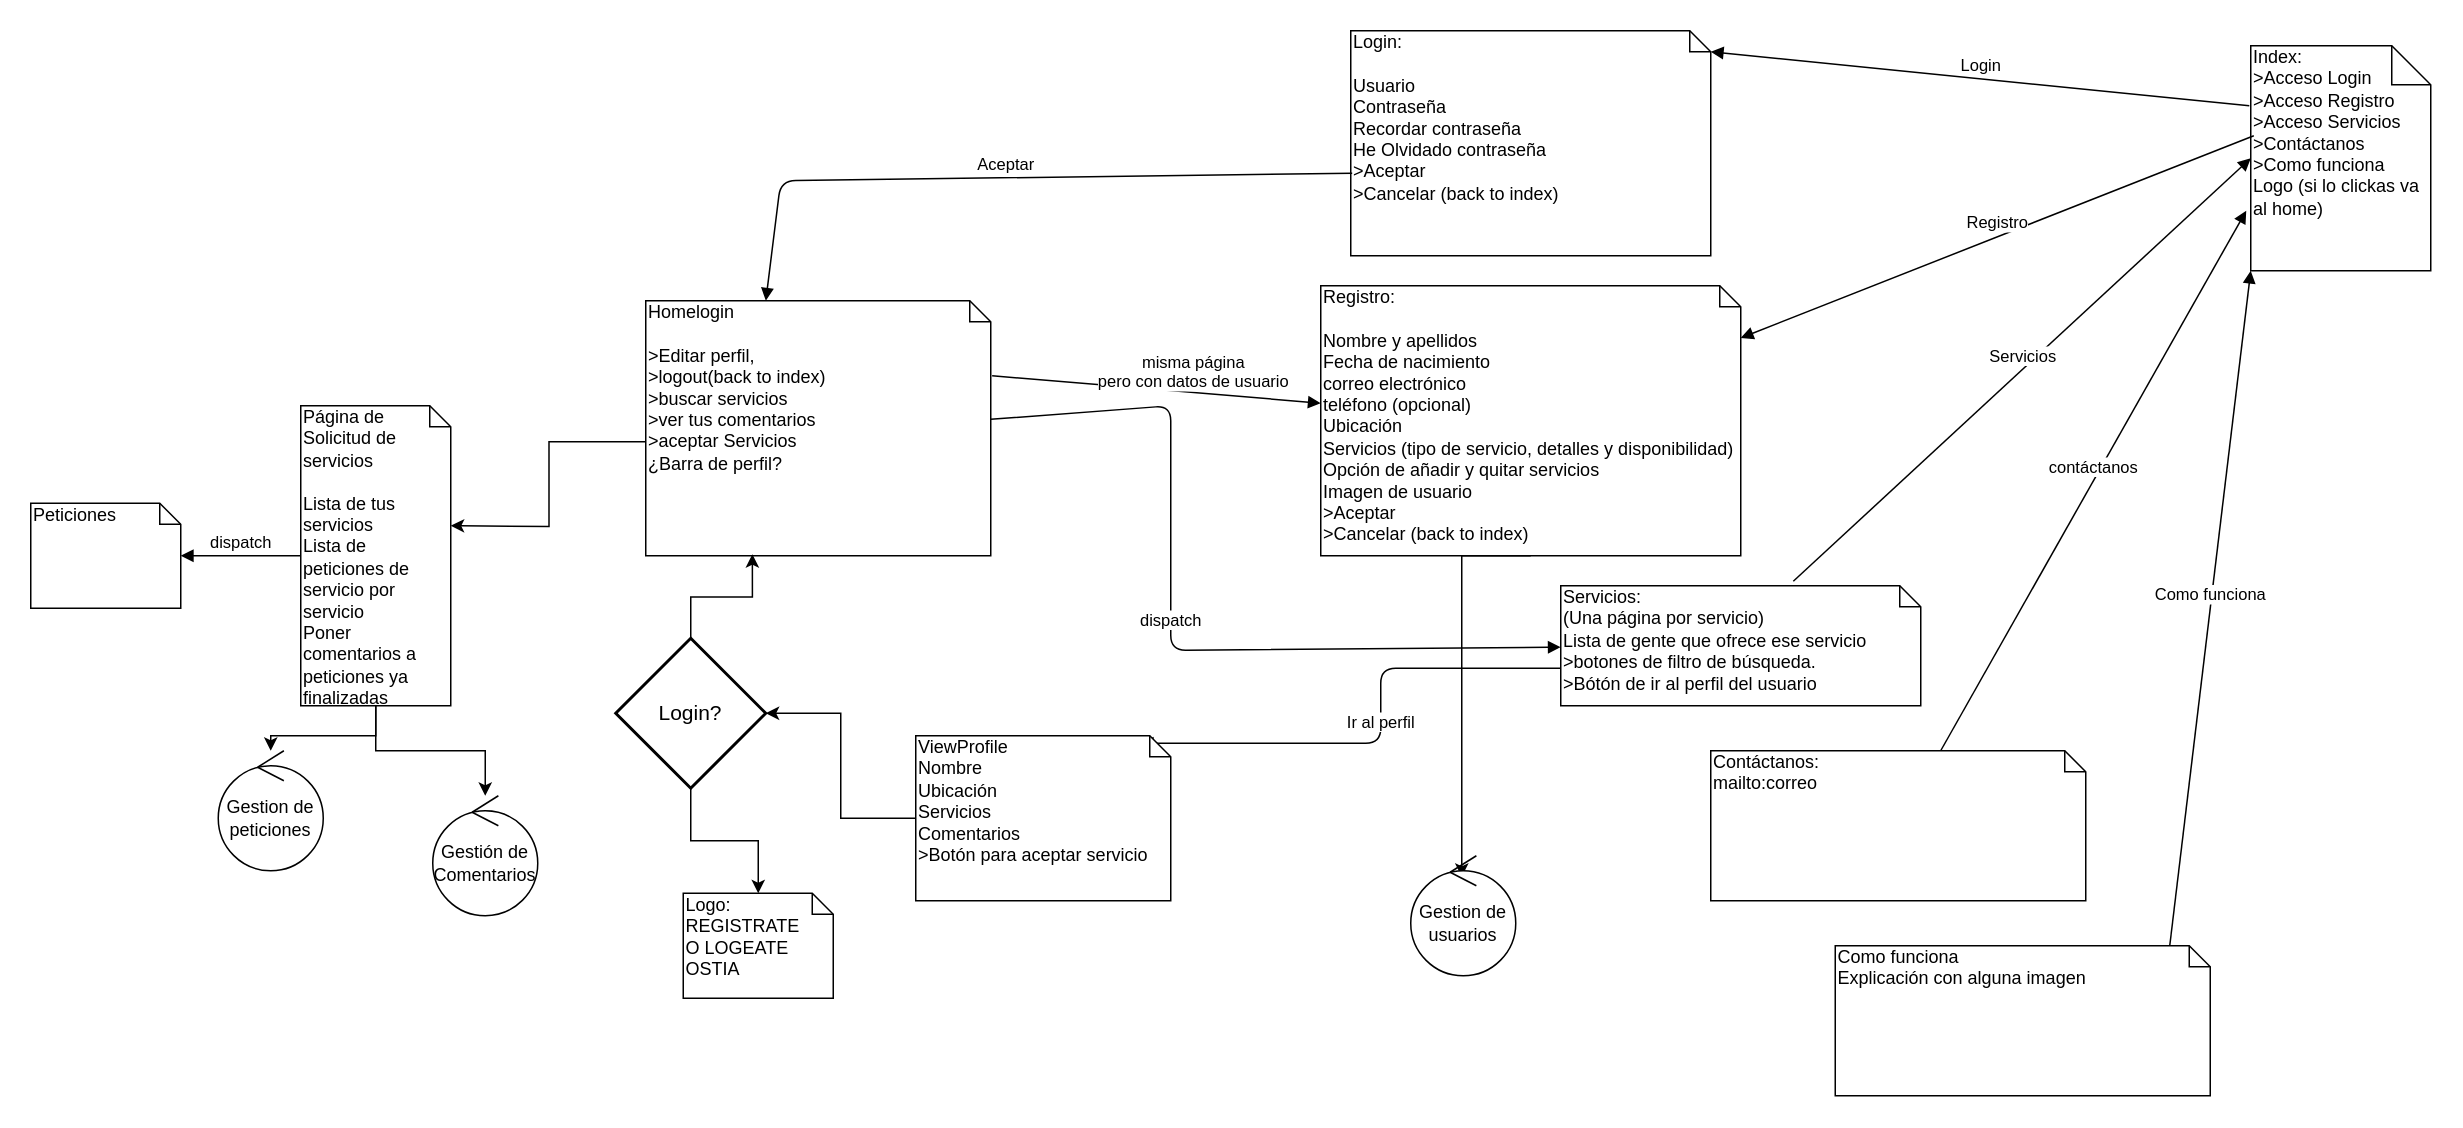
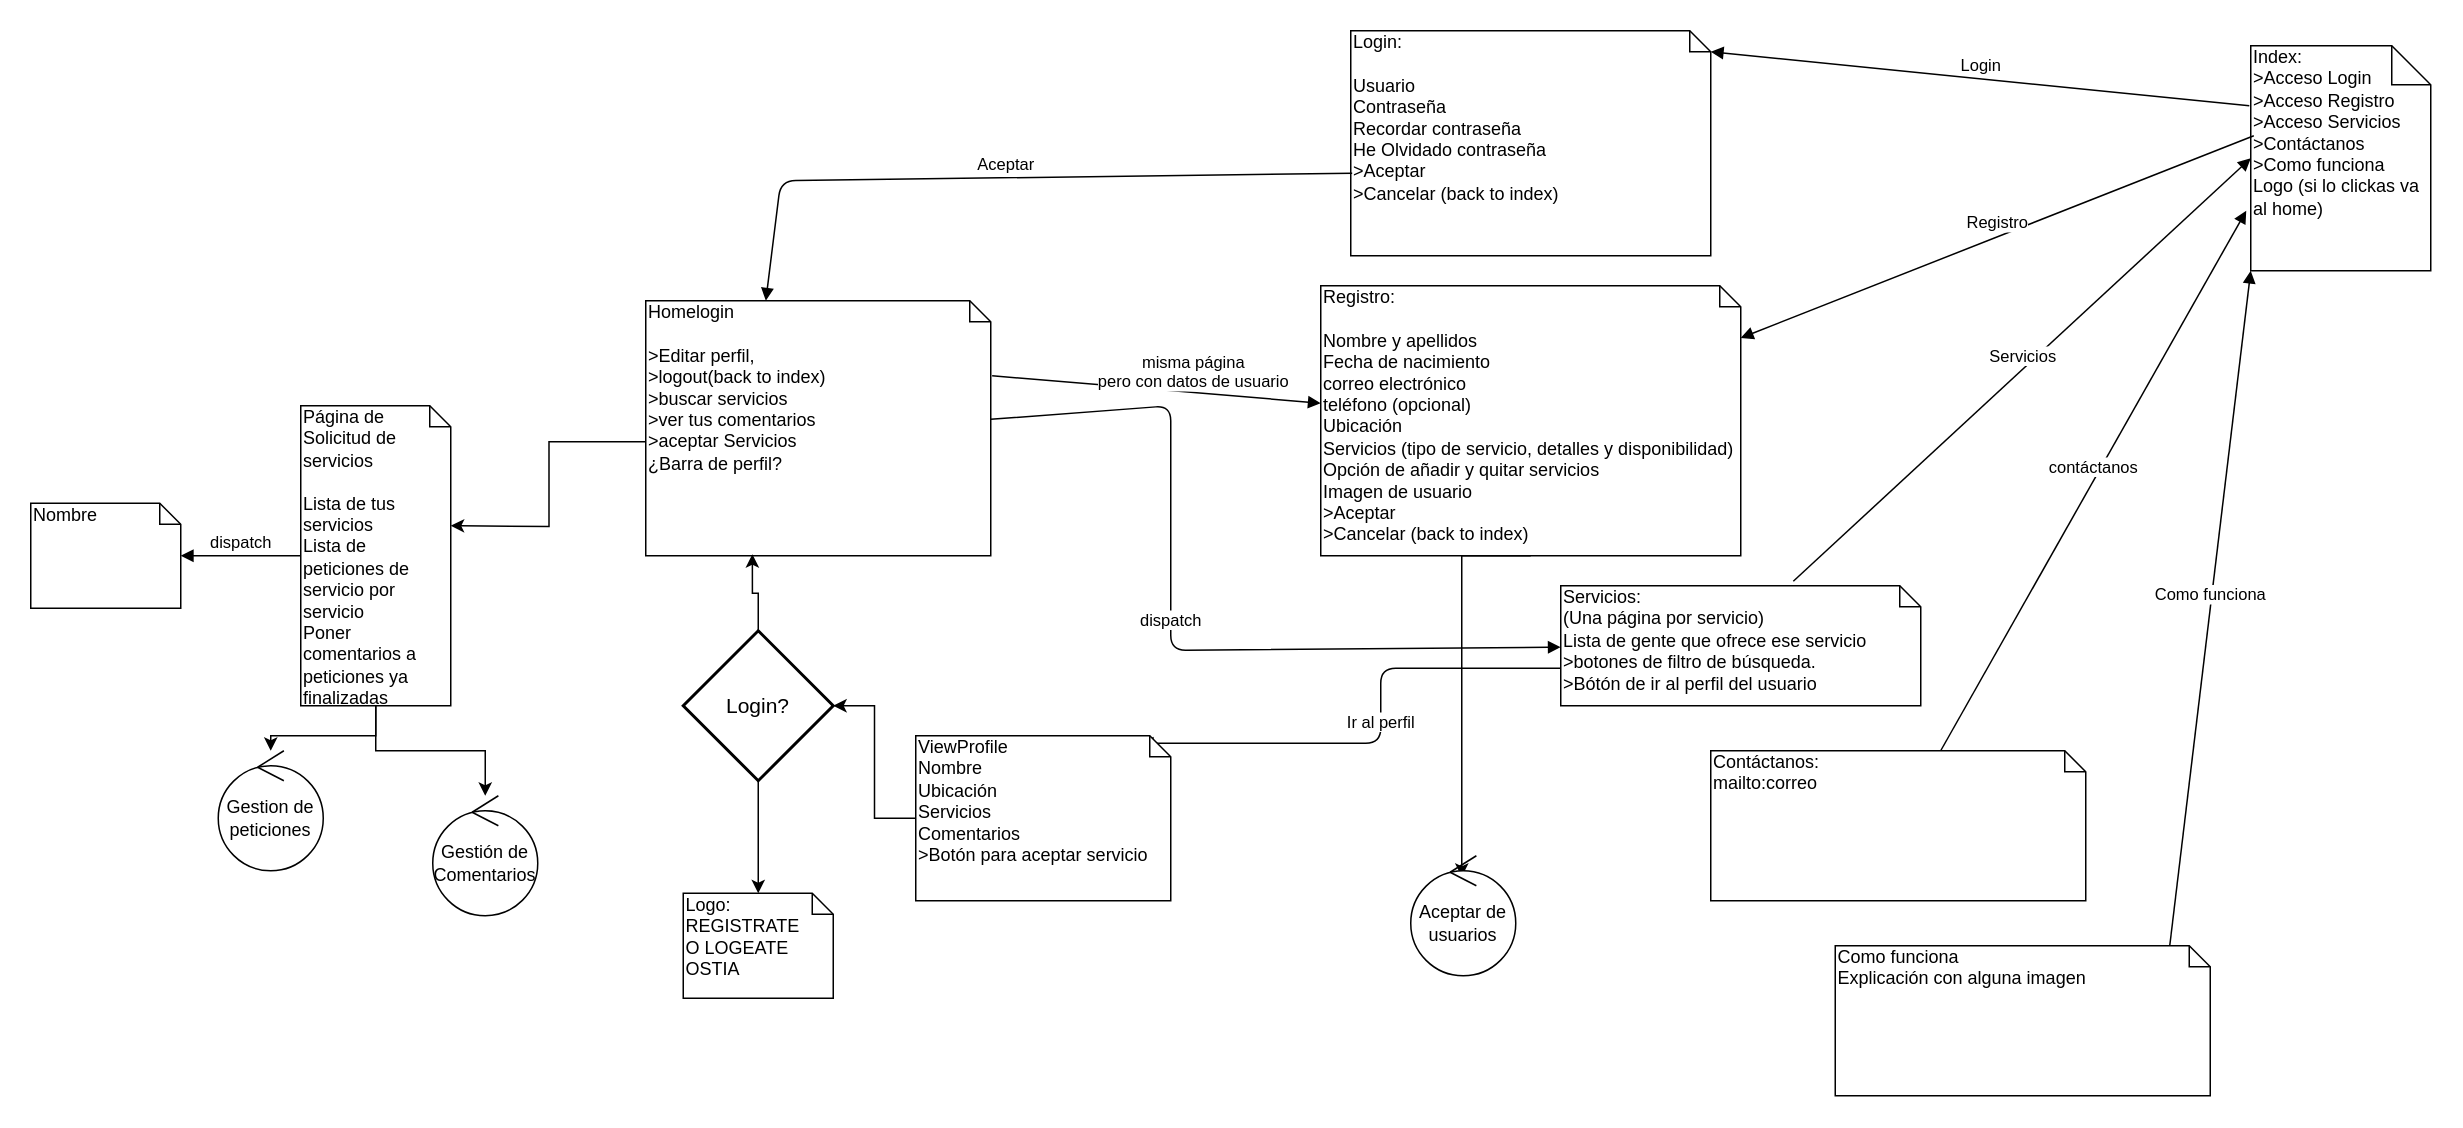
  <mxCell id="0" />
  <mxCell id="1" parent="0" />
  <mxCell id="2" value="Index:&lt;br&gt;&amp;gt;Acceso Login&lt;br&gt;&amp;gt;Acceso Registro&lt;br&gt;&amp;gt;Acceso Servicios&lt;br&gt;&amp;gt;Contáctanos&lt;br&gt;&amp;gt;Como funciona&lt;br&gt;Logo (si lo clickas va al home)" style="shape=note;whiteSpace=wrap;html=1;size=26;verticalAlign=top;align=left;spacingTop=-6;" parent="1" vertex="1"><mxGeometry x="1500" y="30" width="120" height="150" as="geometry" /></mxCell>
  <mxCell id="3" value="Login:&lt;br&gt;&lt;br&gt;Usuario&lt;br&gt;Contraseña&lt;br&gt;Recordar contraseña&lt;br&gt;He Olvidado contraseña&lt;br&gt;&amp;gt;Aceptar&lt;br&gt;&amp;gt;Cancelar (back to index)" style="shape=note;whiteSpace=wrap;html=1;size=14;verticalAlign=top;align=left;spacingTop=-6;" parent="1" vertex="1"><mxGeometry x="900" y="20" width="240" height="150" as="geometry" /></mxCell>
  <mxCell id="4" value="Login" style="html=1;verticalAlign=bottom;endArrow=block;entryX=0;entryY=0;entryDx=240;entryDy=14;entryPerimeter=0;exitX=-0.008;exitY=0.267;exitDx=0;exitDy=0;exitPerimeter=0;" parent="1" source="2" target="3" edge="1"><mxGeometry width="80" relative="1" as="geometry"><mxPoint x="1040" y="90" as="sourcePoint" /><mxPoint x="1120" y="90" as="targetPoint" /></mxGeometry></mxCell>
  <mxCell id="5" style="edgeStyle=orthogonalEdgeStyle;rounded=0;orthogonalLoop=1;jettySize=auto;html=1;exitX=0.5;exitY=1;exitDx=0;exitDy=0;exitPerimeter=0;entryX=0.486;entryY=0.175;entryDx=0;entryDy=0;entryPerimeter=0;" parent="1" source="6" target="32" edge="1"><mxGeometry relative="1" as="geometry"><Array as="points"><mxPoint x="974" y="370" /></Array></mxGeometry></mxCell>
  <mxCell id="6" value="Registro:&lt;br&gt;&lt;br&gt;Nombre y apellidos&lt;br&gt;Fecha de nacimiento&lt;br&gt;correo electrónico&lt;br&gt;teléfono (opcional)&lt;br&gt;Ubicación&lt;br&gt;Servicios (tipo de servicio, detalles y disponibilidad)&lt;br&gt;Opción de añadir y quitar servicios&lt;br&gt;Imagen de usuario&lt;br&gt;&amp;gt;Aceptar&lt;br&gt;&amp;gt;Cancelar (back to index)" style="shape=note;whiteSpace=wrap;html=1;size=14;verticalAlign=top;align=left;spacingTop=-6;" parent="1" vertex="1"><mxGeometry x="880" y="190" width="280" height="180" as="geometry" /></mxCell>
  <mxCell id="7" value="Registro" style="html=1;verticalAlign=bottom;endArrow=block;exitX=0.017;exitY=0.4;exitDx=0;exitDy=0;exitPerimeter=0;" parent="1" source="2" target="6" edge="1"><mxGeometry width="80" relative="1" as="geometry"><mxPoint x="1360" y="170" as="sourcePoint" /><mxPoint x="1440" y="170" as="targetPoint" /></mxGeometry></mxCell>
  <mxCell id="8" value="Servicios:&lt;br&gt;(Una página por servicio)&lt;br&gt;Lista de gente que ofrece ese servicio&lt;br&gt;&amp;gt;botones de filtro de búsqueda.&lt;br&gt;&amp;gt;Bótón de ir al perfil del usuario" style="shape=note;whiteSpace=wrap;html=1;size=14;verticalAlign=top;align=left;spacingTop=-6;" parent="1" vertex="1"><mxGeometry x="1040" y="390" width="240" height="80" as="geometry" /></mxCell>
  <mxCell id="9" value="Servicios" style="html=1;verticalAlign=bottom;endArrow=block;entryX=0;entryY=0.5;entryDx=0;entryDy=0;entryPerimeter=0;exitX=0.646;exitY=-0.037;exitDx=0;exitDy=0;exitPerimeter=0;" parent="1" source="8" target="2" edge="1"><mxGeometry width="80" relative="1" as="geometry"><mxPoint x="1070" y="440" as="sourcePoint" /><mxPoint x="1150" y="440" as="targetPoint" /></mxGeometry></mxCell>
  <mxCell id="10" value="Contáctanos:&lt;br&gt;mailto:correo" style="shape=note;whiteSpace=wrap;html=1;size=14;verticalAlign=top;align=left;spacingTop=-6;" parent="1" vertex="1"><mxGeometry x="1140" y="500" width="250" height="100" as="geometry" /></mxCell>
  <mxCell id="11" value="Como funciona&lt;br&gt;Explicación con alguna imagen" style="shape=note;whiteSpace=wrap;html=1;size=14;verticalAlign=top;align=left;spacingTop=-6;" parent="1" vertex="1"><mxGeometry x="1223" y="630" width="250" height="100" as="geometry" /></mxCell>
  <mxCell id="12" value="contáctanos" style="html=1;verticalAlign=bottom;endArrow=block;entryX=-0.025;entryY=0.733;entryDx=0;entryDy=0;entryPerimeter=0;" parent="1" source="10" target="2" edge="1"><mxGeometry width="80" relative="1" as="geometry"><mxPoint x="1070" y="540" as="sourcePoint" /><mxPoint x="1150" y="540" as="targetPoint" /></mxGeometry></mxCell>
  <mxCell id="13" value="Como funciona" style="html=1;verticalAlign=bottom;endArrow=block;entryX=0;entryY=1;entryDx=0;entryDy=0;entryPerimeter=0;exitX=0.892;exitY=0;exitDx=0;exitDy=0;exitPerimeter=0;" parent="1" source="11" target="2" edge="1"><mxGeometry width="80" relative="1" as="geometry"><mxPoint x="1080" y="660" as="sourcePoint" /><mxPoint x="1160" y="660" as="targetPoint" /></mxGeometry></mxCell>
  <mxCell id="14" value="Aceptar" style="html=1;verticalAlign=bottom;endArrow=block;exitX=0.004;exitY=0.633;exitDx=0;exitDy=0;exitPerimeter=0;entryX=0.348;entryY=0;entryDx=0;entryDy=0;entryPerimeter=0;" parent="1" source="3" target="16" edge="1"><mxGeometry width="80" relative="1" as="geometry"><mxPoint x="820" y="110" as="sourcePoint" /><mxPoint x="790" y="115" as="targetPoint" /><Array as="points"><mxPoint x="520" y="120" /></Array></mxGeometry></mxCell>
  <mxCell id="15" style="edgeStyle=orthogonalEdgeStyle;rounded=0;orthogonalLoop=1;jettySize=auto;html=1;exitX=0;exitY=0.553;exitDx=0;exitDy=0;exitPerimeter=0;" parent="1" source="16" edge="1"><mxGeometry relative="1" as="geometry"><mxPoint x="300" y="350" as="targetPoint" /></mxGeometry></mxCell>
  <mxCell id="16" value="Homelogin&lt;br&gt;&lt;br&gt;&amp;gt;Editar perfil,&lt;br&gt;&amp;gt;logout(back to index)&lt;br&gt;&amp;gt;buscar servicios&lt;br&gt;&amp;gt;ver tus comentarios&lt;br&gt;&amp;gt;aceptar Servicios&lt;br&gt;¿Barra de perfil?" style="shape=note;whiteSpace=wrap;html=1;size=14;verticalAlign=top;align=left;spacingTop=-6;" parent="1" vertex="1"><mxGeometry x="430" y="200" width="230" height="170" as="geometry" /></mxCell>
  <mxCell id="17" value="dispatch" style="html=1;verticalAlign=bottom;endArrow=block;exitX=1;exitY=0.465;exitDx=0;exitDy=0;exitPerimeter=0;" parent="1" source="16" target="8" edge="1"><mxGeometry width="80" relative="1" as="geometry"><mxPoint x="670" y="270" as="sourcePoint" /><mxPoint x="750" y="270" as="targetPoint" /><Array as="points"><mxPoint x="780" y="270" /><mxPoint x="780" y="433" /></Array></mxGeometry></mxCell>
  <mxCell id="18" value="Ir al perfil" style="html=1;verticalAlign=bottom;endArrow=block;" parent="1" edge="1"><mxGeometry width="80" relative="1" as="geometry"><mxPoint x="1040" y="445" as="sourcePoint" /><mxPoint x="760" y="495" as="targetPoint" /><Array as="points"><mxPoint x="920" y="445" /><mxPoint x="920" y="495" /></Array></mxGeometry></mxCell>
  <mxCell id="19" style="edgeStyle=orthogonalEdgeStyle;rounded=0;orthogonalLoop=1;jettySize=auto;html=1;exitX=0;exitY=0.5;exitDx=0;exitDy=0;exitPerimeter=0;entryX=1;entryY=0.5;entryDx=0;entryDy=0;" parent="1" source="20" target="23" edge="1"><mxGeometry relative="1" as="geometry" /></mxCell>
  <mxCell id="20" value="ViewProfile&lt;br&gt;Nombre&lt;br&gt;Ubicación&lt;br&gt;Servicios&lt;br&gt;Comentarios&lt;br&gt;&amp;gt;Botón para aceptar servicio" style="shape=note;whiteSpace=wrap;html=1;size=14;verticalAlign=top;align=left;spacingTop=-6;" parent="1" vertex="1"><mxGeometry x="610" y="490" width="170" height="110" as="geometry" /></mxCell>
  <mxCell id="21" style="edgeStyle=orthogonalEdgeStyle;rounded=0;orthogonalLoop=1;jettySize=auto;html=1;exitX=0.5;exitY=0;exitDx=0;exitDy=0;entryX=0.309;entryY=0.994;entryDx=0;entryDy=0;entryPerimeter=0;" parent="1" source="23" target="16" edge="1"><mxGeometry relative="1" as="geometry" /></mxCell>
  <mxCell id="22" style="edgeStyle=orthogonalEdgeStyle;rounded=0;orthogonalLoop=1;jettySize=auto;html=1;exitX=0.5;exitY=1;exitDx=0;exitDy=0;" parent="1" source="23" target="24" edge="1"><mxGeometry relative="1" as="geometry"><mxPoint x="505" y="630" as="targetPoint" /></mxGeometry></mxCell>
- <mxCell id="23" value="Login?" style="shape=rhombus;strokeWidth=2;fontSize=17;perimeter=rhombusPerimeter;whiteSpace=wrap;html=1;align=center;fontSize=14;" parent="1" vertex="1"><mxGeometry x="410" y="425" width="100" height="100" as="geometry" /></mxCell>
+ <mxCell id="23" value="Login?" style="shape=rhombus;strokeWidth=2;fontSize=17;perimeter=rhombusPerimeter;whiteSpace=wrap;html=1;align=center;fontSize=14;" parent="1" vertex="1"><mxGeometry x="455" y="420" width="100" height="100" as="geometry" /></mxCell>
  <mxCell id="24" value="Logo:&lt;br&gt;REGISTRATE&lt;br&gt;O LOGEATE&lt;br&gt;OSTIA" style="shape=note;whiteSpace=wrap;html=1;size=14;verticalAlign=top;align=left;spacingTop=-6;" parent="1" vertex="1"><mxGeometry x="455" y="595" width="100" height="70" as="geometry" /></mxCell>
  <mxCell id="25" value="misma página &lt;br&gt;pero con datos de usuario" style="html=1;verticalAlign=bottom;endArrow=block;exitX=1.004;exitY=0.294;exitDx=0;exitDy=0;exitPerimeter=0;" parent="1" target="6" edge="1" source="16"><mxGeometry x="0.232" y="-2" width="80" relative="1" as="geometry"><mxPoint x="670" y="250" as="sourcePoint" /><mxPoint x="590" y="230" as="targetPoint" /><mxPoint as="offset" /></mxGeometry></mxCell>
  <mxCell id="26" style="edgeStyle=orthogonalEdgeStyle;rounded=0;orthogonalLoop=1;jettySize=auto;html=1;" parent="1" source="28" target="33" edge="1"><mxGeometry relative="1" as="geometry" /></mxCell>
  <mxCell id="27" style="edgeStyle=orthogonalEdgeStyle;rounded=0;orthogonalLoop=1;jettySize=auto;html=1;exitX=0.5;exitY=1;exitDx=0;exitDy=0;exitPerimeter=0;" parent="1" source="28" target="31" edge="1"><mxGeometry relative="1" as="geometry" /></mxCell>
  <mxCell id="28" value="Página de Solicitud de servicios&lt;br&gt;&lt;br&gt;Lista de tus servicios&lt;br&gt;Lista de peticiones de servicio por servicio&lt;br&gt;Poner comentarios a peticiones ya finalizadas" style="shape=note;whiteSpace=wrap;html=1;size=14;verticalAlign=top;align=left;spacingTop=-6;" parent="1" vertex="1"><mxGeometry x="200" y="270" width="100" height="200" as="geometry" /></mxCell>
  <mxCell id="29" value="dispatch" style="html=1;verticalAlign=bottom;endArrow=block;exitX=0;exitY=0.5;exitDx=0;exitDy=0;exitPerimeter=0;" parent="1" source="28" edge="1"><mxGeometry width="80" relative="1" as="geometry"><mxPoint x="200" y="750" as="sourcePoint" /><mxPoint x="120" y="370" as="targetPoint" /></mxGeometry></mxCell>
- <mxCell id="30" value="Peticiones&lt;br&gt;" style="shape=note;whiteSpace=wrap;html=1;size=14;verticalAlign=top;align=left;spacingTop=-6;" parent="1" vertex="1"><mxGeometry x="20" y="335" width="100" height="70" as="geometry" /></mxCell>
+ <mxCell id="30" value="Nombre&lt;br&gt;" style="shape=note;whiteSpace=wrap;html=1;size=14;verticalAlign=top;align=left;spacingTop=-6;" parent="1" vertex="1"><mxGeometry x="20" y="335" width="100" height="70" as="geometry" /></mxCell>
  <mxCell id="31" value="Gestion de peticiones" style="ellipse;shape=umlControl;whiteSpace=wrap;html=1;" parent="1" vertex="1"><mxGeometry x="145" y="500" width="70" height="80" as="geometry" /></mxCell>
- <mxCell id="32" value="Gestion de usuarios" style="ellipse;shape=umlControl;whiteSpace=wrap;html=1;" parent="1" vertex="1"><mxGeometry x="940" y="570" width="70" height="80" as="geometry" /></mxCell>
+ <mxCell id="32" value="Aceptar de usuarios" style="ellipse;shape=umlControl;whiteSpace=wrap;html=1;" parent="1" vertex="1"><mxGeometry x="940" y="570" width="70" height="80" as="geometry" /></mxCell>
  <mxCell id="33" value="Gestión de Comentarios" style="ellipse;shape=umlControl;whiteSpace=wrap;html=1;" parent="1" vertex="1"><mxGeometry x="288" y="530" width="70" height="80" as="geometry" /></mxCell>
